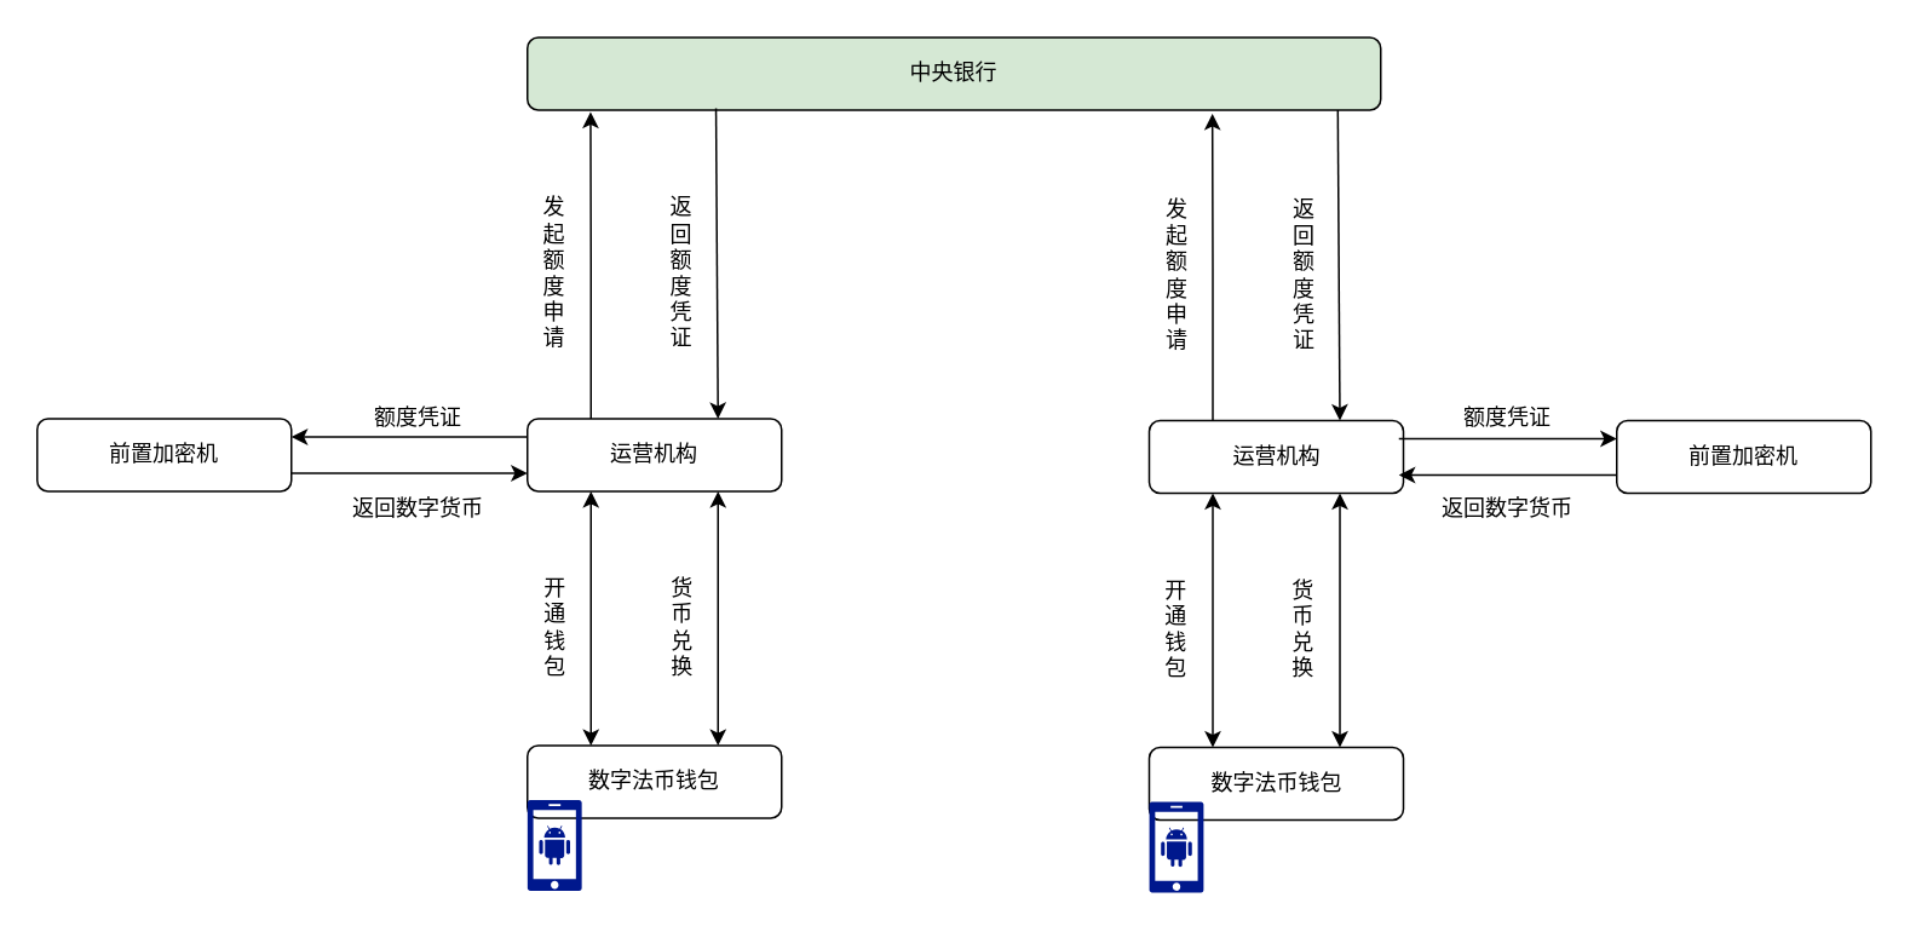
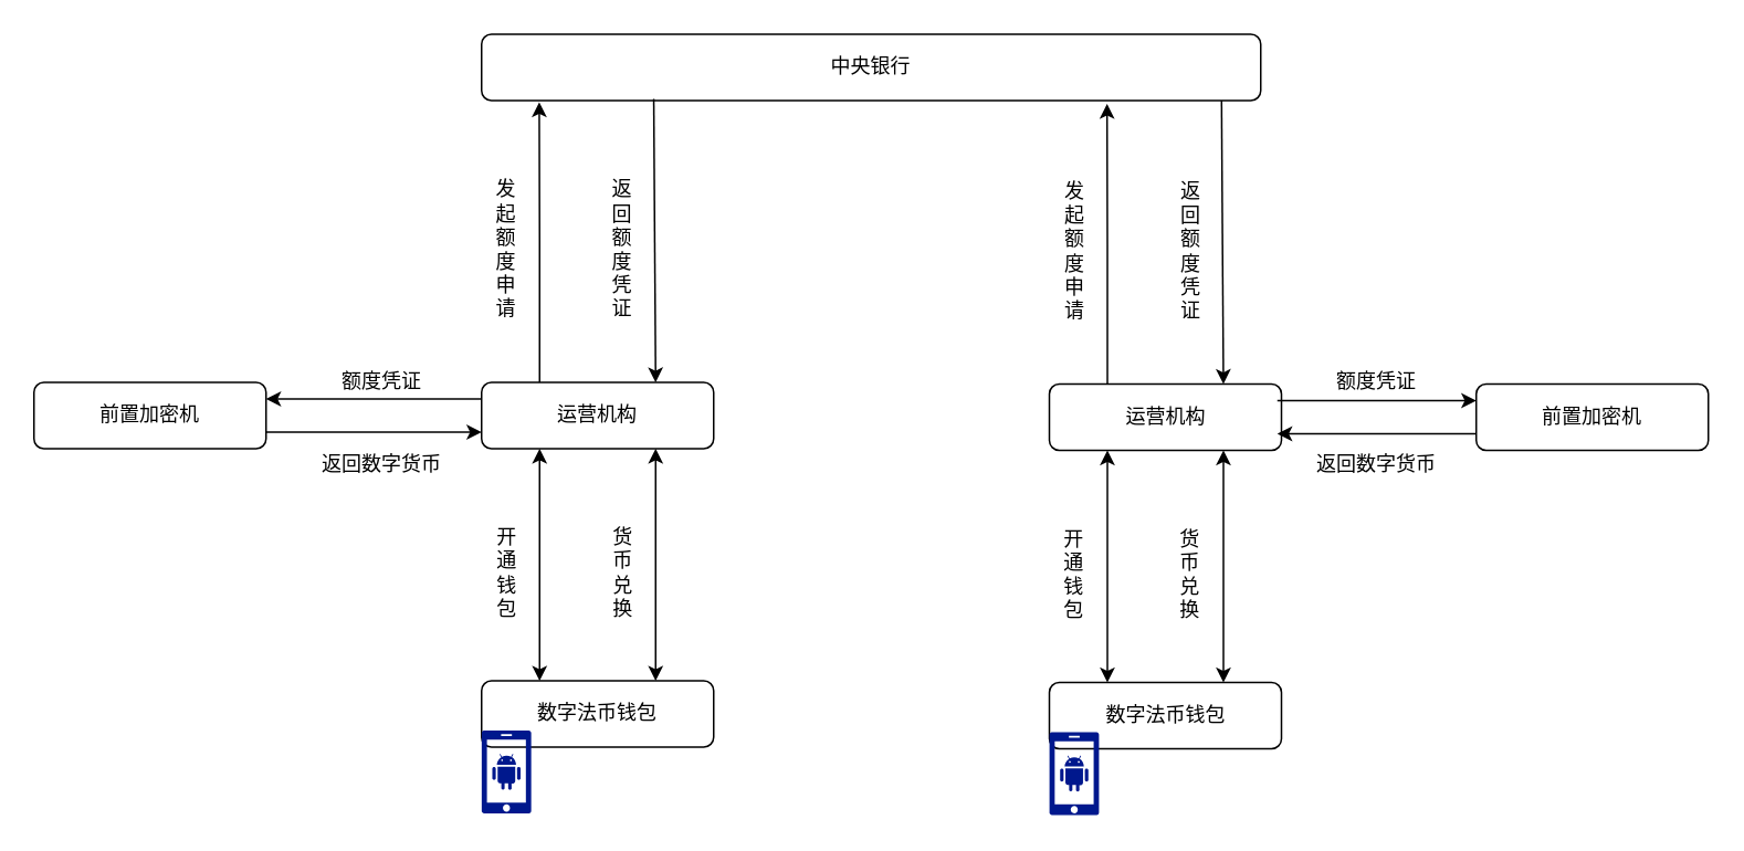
  <mxCell id="0" />
  <mxCell id="1" parent="0" />
- <mxCell id="2" value="中央银行" style="rounded=1;whiteSpace=wrap;html=1;fillColor=#d5e8d4;" vertex="1" parent="1"><mxGeometry x="290" y="20" width="470" height="40" as="geometry" /></mxCell>
+ <mxCell id="2" value="中央银行" style="rounded=1;whiteSpace=wrap;html=1;" vertex="1" parent="1"><mxGeometry x="290" y="20" width="470" height="40" as="geometry" /></mxCell>
  <mxCell id="3" style="edgeStyle=orthogonalEdgeStyle;rounded=0;orthogonalLoop=1;jettySize=auto;html=1;exitX=0.25;exitY=0;exitDx=0;exitDy=0;entryX=0.074;entryY=1.025;entryDx=0;entryDy=0;entryPerimeter=0;" edge="1" parent="1" source="4" target="2"><mxGeometry relative="1" as="geometry" /></mxCell>
  <mxCell id="4" value="运营机构" style="rounded=1;whiteSpace=wrap;html=1;" vertex="1" parent="1"><mxGeometry x="290" y="230" width="140" height="40" as="geometry" /></mxCell>
  <mxCell id="5" value="前置加密机" style="rounded=1;whiteSpace=wrap;html=1;" vertex="1" parent="1"><mxGeometry x="20" y="230" width="140" height="40" as="geometry" /></mxCell>
  <mxCell id="6" value="" style="endArrow=classic;html=1;entryX=0.75;entryY=0;entryDx=0;entryDy=0;exitX=0.221;exitY=0.975;exitDx=0;exitDy=0;exitPerimeter=0;" edge="1" parent="1" source="2" target="4"><mxGeometry width="50" height="50" relative="1" as="geometry"><mxPoint x="385" y="60" as="sourcePoint" /><mxPoint x="435" y="10" as="targetPoint" /></mxGeometry></mxCell>
  <mxCell id="7" value="发起额度申请" style="text;html=1;strokeColor=none;fillColor=none;align=center;verticalAlign=middle;whiteSpace=wrap;rounded=0;" vertex="1" parent="1"><mxGeometry x="300" y="100" width="10" height="100" as="geometry" /></mxCell>
  <mxCell id="8" value="返回额度凭证" style="text;html=1;strokeColor=none;fillColor=none;align=center;verticalAlign=middle;whiteSpace=wrap;rounded=0;" vertex="1" parent="1"><mxGeometry x="370" y="100" width="10" height="100" as="geometry" /></mxCell>
  <mxCell id="9" value="数字法币钱包" style="rounded=1;whiteSpace=wrap;html=1;" vertex="1" parent="1"><mxGeometry x="290" y="410" width="140" height="40" as="geometry" /></mxCell>
  <mxCell id="10" value="开通钱包" style="text;html=1;strokeColor=none;fillColor=none;align=center;verticalAlign=middle;whiteSpace=wrap;rounded=0;" vertex="1" parent="1"><mxGeometry x="292.5" y="320" width="25" height="50" as="geometry" /></mxCell>
  <mxCell id="11" value="" style="endArrow=classic;startArrow=classic;html=1;entryX=0.25;entryY=1;entryDx=0;entryDy=0;exitX=0.25;exitY=0;exitDx=0;exitDy=0;" edge="1" parent="1" source="9" target="4"><mxGeometry width="50" height="50" relative="1" as="geometry"><mxPoint x="320" y="370" as="sourcePoint" /><mxPoint x="370" y="320" as="targetPoint" /></mxGeometry></mxCell>
  <mxCell id="12" value="货币兑换" style="text;html=1;strokeColor=none;fillColor=none;align=center;verticalAlign=middle;whiteSpace=wrap;rounded=0;" vertex="1" parent="1"><mxGeometry x="362.5" y="320" width="25" height="50" as="geometry" /></mxCell>
  <mxCell id="13" value="" style="endArrow=classic;startArrow=classic;html=1;entryX=0.75;entryY=1;entryDx=0;entryDy=0;exitX=0.75;exitY=0;exitDx=0;exitDy=0;" edge="1" parent="1" source="9" target="4"><mxGeometry width="50" height="50" relative="1" as="geometry"><mxPoint x="380" y="380" as="sourcePoint" /><mxPoint x="430" y="330" as="targetPoint" /></mxGeometry></mxCell>
  <mxCell id="14" value="" style="endArrow=classic;html=1;exitX=0;exitY=0.25;exitDx=0;exitDy=0;entryX=1;entryY=0.25;entryDx=0;entryDy=0;" edge="1" parent="1" source="4" target="5"><mxGeometry width="50" height="50" relative="1" as="geometry"><mxPoint x="250" y="260" as="sourcePoint" /><mxPoint x="300" y="210" as="targetPoint" /></mxGeometry></mxCell>
  <mxCell id="15" value="" style="endArrow=classic;html=1;exitX=1;exitY=0.75;exitDx=0;exitDy=0;entryX=0;entryY=0.75;entryDx=0;entryDy=0;" edge="1" parent="1" source="5" target="4"><mxGeometry width="50" height="50" relative="1" as="geometry"><mxPoint x="200" y="300" as="sourcePoint" /><mxPoint x="250" y="250" as="targetPoint" /></mxGeometry></mxCell>
  <mxCell id="16" value="额度凭证" style="text;html=1;strokeColor=none;fillColor=none;align=center;verticalAlign=middle;whiteSpace=wrap;rounded=0;" vertex="1" parent="1"><mxGeometry x="200" y="220" width="60" height="20" as="geometry" /></mxCell>
  <mxCell id="17" value="返回数字货币" style="text;html=1;strokeColor=none;fillColor=none;align=center;verticalAlign=middle;whiteSpace=wrap;rounded=0;" vertex="1" parent="1"><mxGeometry x="190" y="270" width="80" height="20" as="geometry" /></mxCell>
  <mxCell id="18" value="" style="aspect=fixed;pointerEvents=1;shadow=0;dashed=0;html=1;strokeColor=none;labelPosition=center;verticalLabelPosition=bottom;verticalAlign=top;align=center;fillColor=#00188D;shape=mxgraph.mscae.enterprise.android_phone" vertex="1" parent="1"><mxGeometry x="290" y="440" width="30" height="50" as="geometry" /></mxCell>
  <mxCell id="19" style="edgeStyle=orthogonalEdgeStyle;rounded=0;orthogonalLoop=1;jettySize=auto;html=1;exitX=0.25;exitY=0;exitDx=0;exitDy=0;entryX=0.074;entryY=1.025;entryDx=0;entryDy=0;entryPerimeter=0;" edge="1" parent="1" source="20"><mxGeometry relative="1" as="geometry"><mxPoint x="667.28" y="62" as="targetPoint" /></mxGeometry></mxCell>
  <mxCell id="20" value="运营机构" style="rounded=1;whiteSpace=wrap;html=1;" vertex="1" parent="1"><mxGeometry x="632.5" y="231" width="140" height="40" as="geometry" /></mxCell>
  <mxCell id="21" value="前置加密机" style="rounded=1;whiteSpace=wrap;html=1;" vertex="1" parent="1"><mxGeometry x="890" y="231" width="140" height="40" as="geometry" /></mxCell>
  <mxCell id="22" value="" style="endArrow=classic;html=1;entryX=0.75;entryY=0;entryDx=0;entryDy=0;exitX=0.221;exitY=0.975;exitDx=0;exitDy=0;exitPerimeter=0;" edge="1" parent="1" target="20"><mxGeometry width="50" height="50" relative="1" as="geometry"><mxPoint x="736.37" y="60" as="sourcePoint" /><mxPoint x="777.5" y="11" as="targetPoint" /></mxGeometry></mxCell>
  <mxCell id="23" value="发起额度申请" style="text;html=1;strokeColor=none;fillColor=none;align=center;verticalAlign=middle;whiteSpace=wrap;rounded=0;" vertex="1" parent="1"><mxGeometry x="642.5" y="101" width="10" height="100" as="geometry" /></mxCell>
  <mxCell id="24" value="返回额度凭证" style="text;html=1;strokeColor=none;fillColor=none;align=center;verticalAlign=middle;whiteSpace=wrap;rounded=0;" vertex="1" parent="1"><mxGeometry x="712.5" y="101" width="10" height="100" as="geometry" /></mxCell>
  <mxCell id="25" value="数字法币钱包" style="rounded=1;whiteSpace=wrap;html=1;" vertex="1" parent="1"><mxGeometry x="632.5" y="411" width="140" height="40" as="geometry" /></mxCell>
  <mxCell id="26" value="开通钱包" style="text;html=1;strokeColor=none;fillColor=none;align=center;verticalAlign=middle;whiteSpace=wrap;rounded=0;" vertex="1" parent="1"><mxGeometry x="635" y="321" width="25" height="50" as="geometry" /></mxCell>
  <mxCell id="27" value="" style="endArrow=classic;startArrow=classic;html=1;entryX=0.25;entryY=1;entryDx=0;entryDy=0;exitX=0.25;exitY=0;exitDx=0;exitDy=0;" edge="1" parent="1" source="25" target="20"><mxGeometry width="50" height="50" relative="1" as="geometry"><mxPoint x="662.5" y="371" as="sourcePoint" /><mxPoint x="712.5" y="321" as="targetPoint" /></mxGeometry></mxCell>
  <mxCell id="28" value="货币兑换" style="text;html=1;strokeColor=none;fillColor=none;align=center;verticalAlign=middle;whiteSpace=wrap;rounded=0;" vertex="1" parent="1"><mxGeometry x="705" y="321" width="25" height="50" as="geometry" /></mxCell>
  <mxCell id="29" value="" style="endArrow=classic;startArrow=classic;html=1;entryX=0.75;entryY=1;entryDx=0;entryDy=0;exitX=0.75;exitY=0;exitDx=0;exitDy=0;" edge="1" parent="1" source="25" target="20"><mxGeometry width="50" height="50" relative="1" as="geometry"><mxPoint x="722.5" y="381" as="sourcePoint" /><mxPoint x="772.5" y="331" as="targetPoint" /></mxGeometry></mxCell>
  <mxCell id="30" value="" style="endArrow=classic;html=1;" edge="1" parent="1"><mxGeometry width="50" height="50" relative="1" as="geometry"><mxPoint x="770" y="241" as="sourcePoint" /><mxPoint x="890" y="241" as="targetPoint" /></mxGeometry></mxCell>
  <mxCell id="31" value="" style="endArrow=classic;html=1;" edge="1" parent="1"><mxGeometry width="50" height="50" relative="1" as="geometry"><mxPoint x="890" y="261" as="sourcePoint" /><mxPoint x="770" y="261" as="targetPoint" /></mxGeometry></mxCell>
  <mxCell id="32" value="额度凭证" style="text;html=1;strokeColor=none;fillColor=none;align=center;verticalAlign=middle;whiteSpace=wrap;rounded=0;" vertex="1" parent="1"><mxGeometry x="800" y="220" width="60" height="20" as="geometry" /></mxCell>
  <mxCell id="33" value="返回数字货币" style="text;html=1;strokeColor=none;fillColor=none;align=center;verticalAlign=middle;whiteSpace=wrap;rounded=0;" vertex="1" parent="1"><mxGeometry x="790" y="270" width="80" height="20" as="geometry" /></mxCell>
  <mxCell id="34" value="" style="aspect=fixed;pointerEvents=1;shadow=0;dashed=0;html=1;strokeColor=none;labelPosition=center;verticalLabelPosition=bottom;verticalAlign=top;align=center;fillColor=#00188D;shape=mxgraph.mscae.enterprise.android_phone" vertex="1" parent="1"><mxGeometry x="632.5" y="441" width="30" height="50" as="geometry" /></mxCell>
